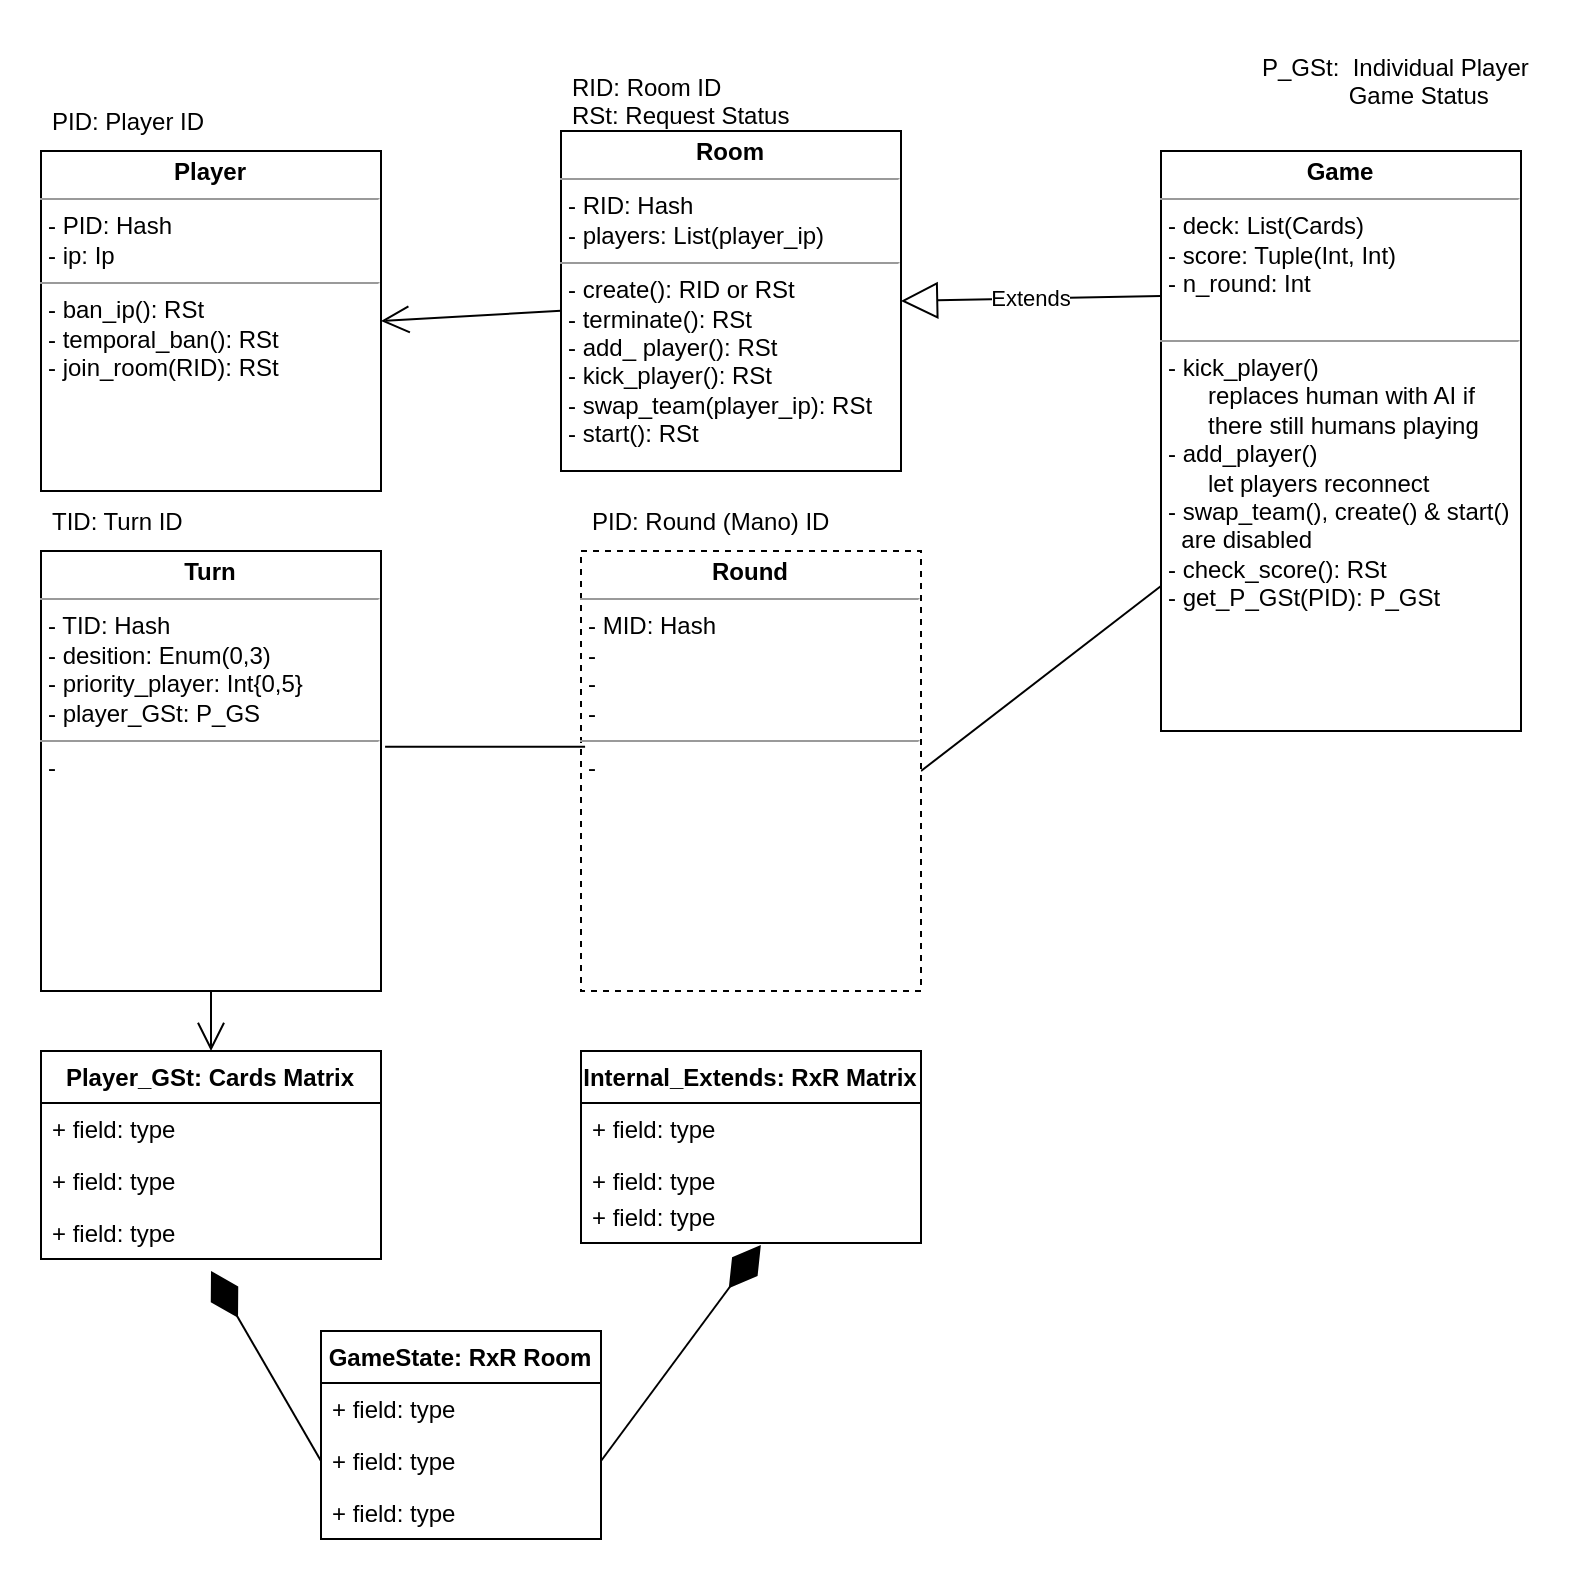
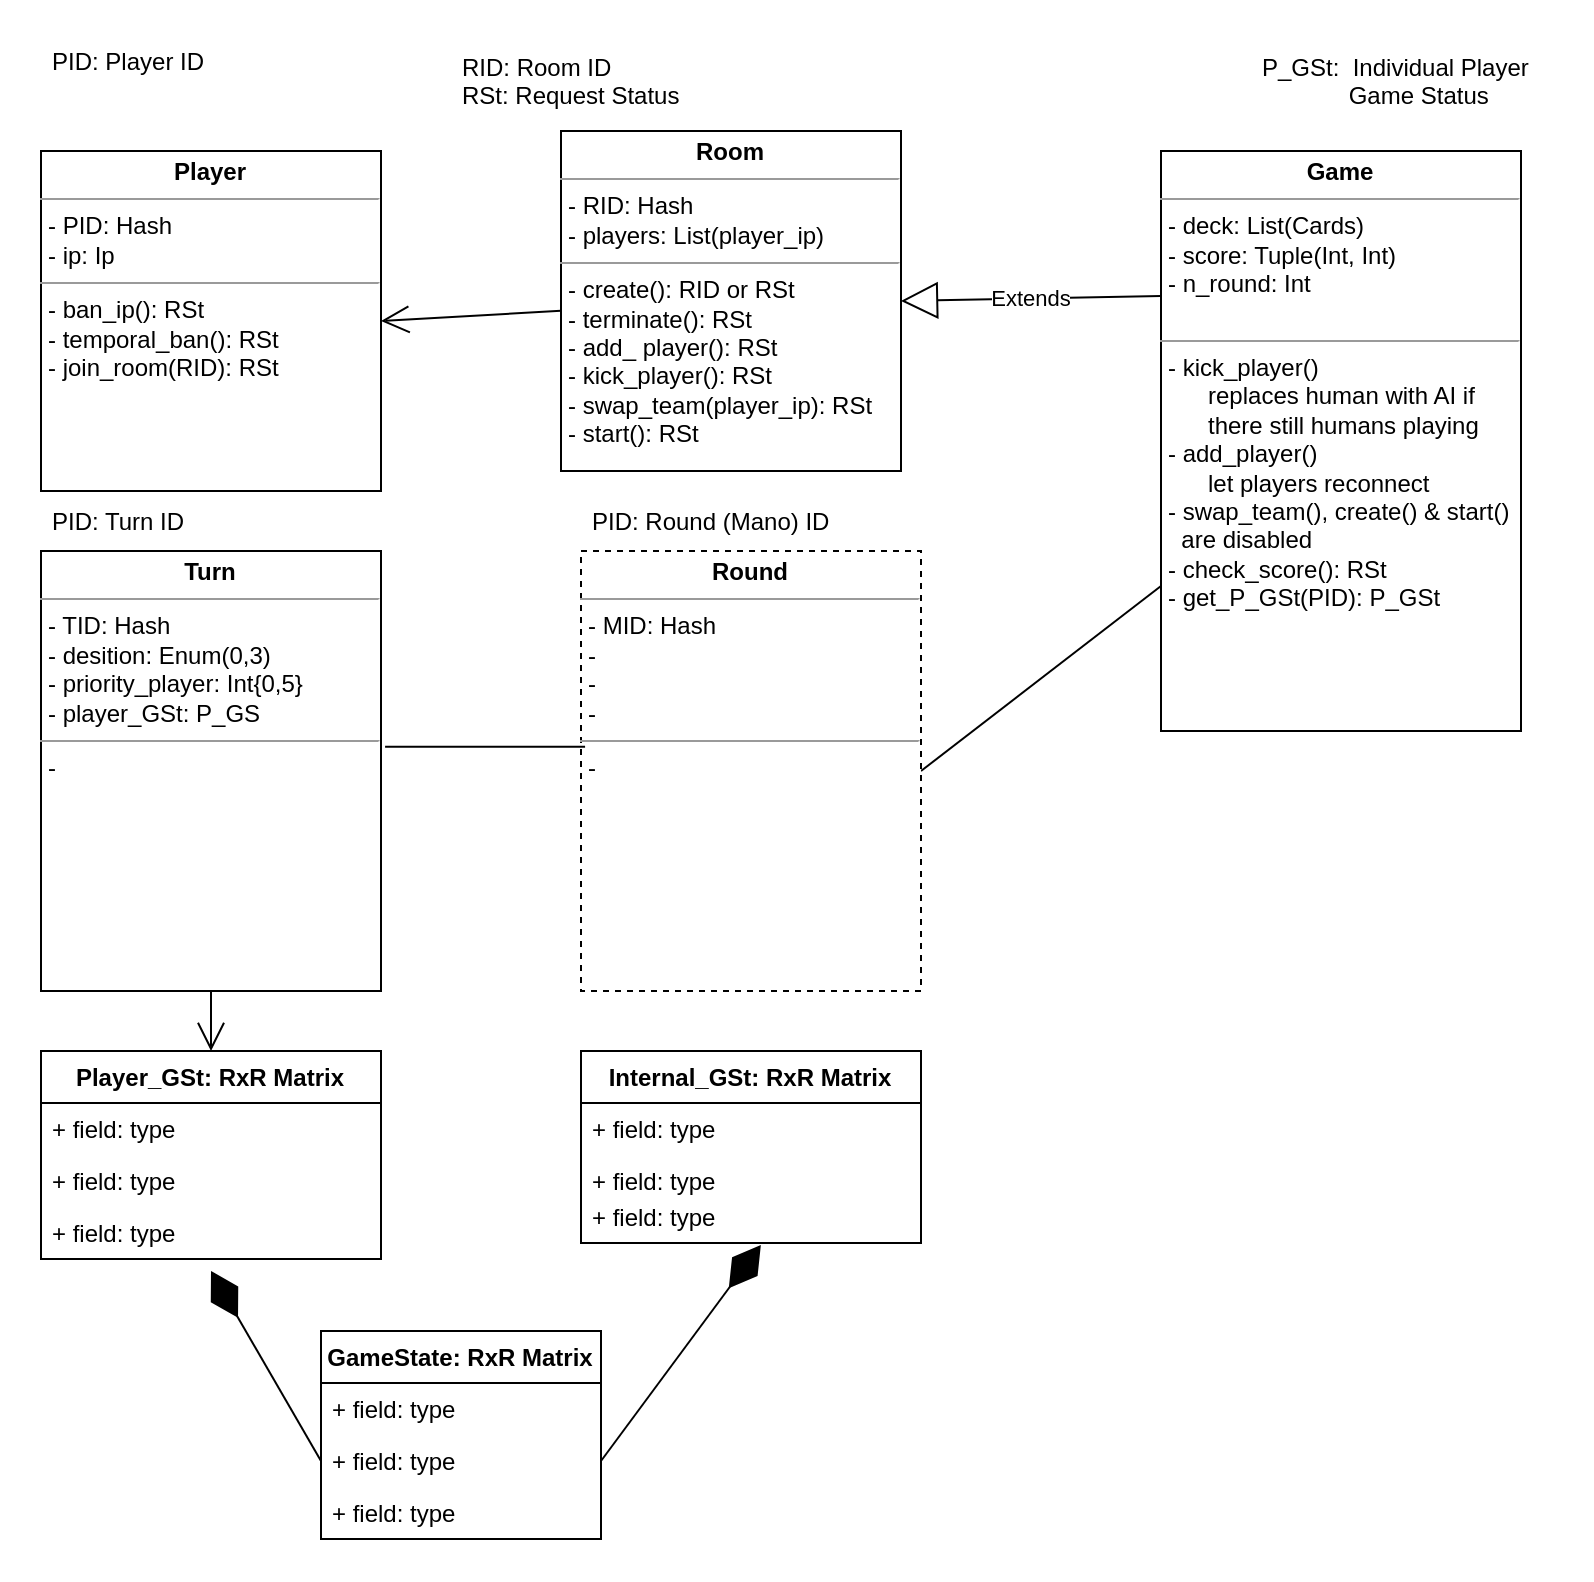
  <mxCell id="0" />
  <mxCell id="1" parent="0" />
  <mxCell id="2" value="&lt;p style=&quot;margin: 0px ; margin-top: 4px ; text-align: center&quot;&gt;&lt;b&gt;Room&lt;/b&gt;&lt;/p&gt;&lt;hr size=&quot;1&quot;&gt;&lt;p style=&quot;margin: 0px ; margin-left: 4px&quot;&gt;- RID: Hash&lt;/p&gt;&lt;p style=&quot;margin: 0px ; margin-left: 4px&quot;&gt;- players: List(player_ip)&lt;/p&gt;&lt;hr size=&quot;1&quot;&gt;&lt;p style=&quot;margin: 0px ; margin-left: 4px&quot;&gt;- create(): RID or RSt&lt;/p&gt;&lt;p style=&quot;margin: 0px ; margin-left: 4px&quot;&gt;- terminate(): RSt&lt;/p&gt;&lt;p style=&quot;margin: 0px ; margin-left: 4px&quot;&gt;- add_ player(): RSt&lt;/p&gt;&lt;p style=&quot;margin: 0px ; margin-left: 4px&quot;&gt;- kick_player(): RSt&lt;/p&gt;&lt;p style=&quot;margin: 0px ; margin-left: 4px&quot;&gt;- swap_team(player_ip): RSt&lt;/p&gt;&lt;p style=&quot;margin: 0px ; margin-left: 4px&quot;&gt;- start(): RSt&lt;/p&gt;" style="verticalAlign=top;align=left;overflow=fill;fontSize=12;fontFamily=Helvetica;html=1;" vertex="1" parent="1"><mxGeometry x="280" y="65" width="170" height="170" as="geometry" /></mxCell>
  <mxCell id="3" value="&lt;p style=&quot;margin: 0px ; margin-top: 4px ; text-align: center&quot;&gt;&lt;b&gt;Game&lt;/b&gt;&lt;/p&gt;&lt;hr size=&quot;1&quot;&gt;&lt;p style=&quot;margin: 0px ; margin-left: 4px&quot;&gt;- deck: List(Cards)&lt;br&gt;&lt;/p&gt;&lt;p style=&quot;margin: 0px ; margin-left: 4px&quot;&gt;- score: Tuple(Int, Int)&lt;/p&gt;&lt;p style=&quot;margin: 0px ; margin-left: 4px&quot;&gt;- n_round: Int&lt;/p&gt;&lt;p style=&quot;margin: 0px ; margin-left: 4px&quot;&gt;&lt;br&gt;&lt;/p&gt;&lt;hr size=&quot;1&quot;&gt;&lt;p style=&quot;margin: 0px ; margin-left: 4px&quot;&gt;- kick_player()&lt;/p&gt;&lt;p style=&quot;margin: 0px ; margin-left: 4px&quot;&gt;&amp;nbsp; &amp;nbsp; &amp;nbsp; replaces human with AI&amp;nbsp;&lt;span&gt;if&amp;nbsp;&amp;nbsp;&lt;/span&gt;&lt;/p&gt;&lt;p style=&quot;margin: 0px ; margin-left: 4px&quot;&gt;&lt;span&gt;&amp;nbsp; &amp;nbsp; &amp;nbsp; there still humans playing&lt;/span&gt;&lt;/p&gt;&lt;p style=&quot;margin: 0px ; margin-left: 4px&quot;&gt;&lt;span&gt;- add_player()&lt;/span&gt;&lt;/p&gt;&lt;p style=&quot;margin: 0px ; margin-left: 4px&quot;&gt;&lt;span&gt;&amp;nbsp; &amp;nbsp; &amp;nbsp; let players reconnect&lt;/span&gt;&lt;/p&gt;&lt;p style=&quot;margin: 0px ; margin-left: 4px&quot;&gt;&lt;span&gt;- swap_team(), create() &amp;amp; start()&lt;/span&gt;&lt;/p&gt;&lt;p style=&quot;margin: 0px ; margin-left: 4px&quot;&gt;&lt;span&gt;&amp;nbsp; are disabled&lt;/span&gt;&lt;/p&gt;&lt;p style=&quot;margin: 0px ; margin-left: 4px&quot;&gt;&lt;span&gt;- check_score(): RSt&lt;/span&gt;&lt;/p&gt;&lt;p style=&quot;margin: 0px ; margin-left: 4px&quot;&gt;&lt;span&gt;- get_P_GSt(PID): P_GSt&lt;/span&gt;&lt;/p&gt;" style="verticalAlign=top;align=left;overflow=fill;fontSize=12;fontFamily=Helvetica;html=1;" vertex="1" parent="1"><mxGeometry x="580" y="75" width="180" height="290" as="geometry" /></mxCell>
  <mxCell id="4" value="Extends" style="endArrow=block;endSize=16;endFill=0;html=1;rounded=0;entryX=1;entryY=0.5;entryDx=0;entryDy=0;exitX=0;exitY=0.25;exitDx=0;exitDy=0;" edge="1" parent="1" source="3" target="2"><mxGeometry width="160" relative="1" as="geometry"><mxPoint x="480" y="55" as="sourcePoint" /><mxPoint x="640" y="55" as="targetPoint" /></mxGeometry></mxCell>
  <mxCell id="5" value="&lt;p style=&quot;margin: 0px ; margin-top: 4px ; text-align: center&quot;&gt;&lt;b&gt;Player&lt;/b&gt;&lt;/p&gt;&lt;hr size=&quot;1&quot;&gt;&lt;p style=&quot;margin: 0px ; margin-left: 4px&quot;&gt;- PID: Hash&lt;/p&gt;&lt;p style=&quot;margin: 0px ; margin-left: 4px&quot;&gt;- ip: Ip&lt;/p&gt;&lt;hr size=&quot;1&quot;&gt;&lt;p style=&quot;margin: 0px ; margin-left: 4px&quot;&gt;&lt;span&gt;- ban_ip(): RSt&lt;/span&gt;&lt;/p&gt;&lt;p style=&quot;margin: 0px ; margin-left: 4px&quot;&gt;&lt;span&gt;- temporal_ban(): RSt&lt;/span&gt;&lt;/p&gt;&lt;p style=&quot;margin: 0px ; margin-left: 4px&quot;&gt;&lt;span&gt;- join_room(RID): RSt&lt;/span&gt;&lt;/p&gt;" style="verticalAlign=top;align=left;overflow=fill;fontSize=12;fontFamily=Helvetica;html=1;" vertex="1" parent="1"><mxGeometry x="20" y="75" width="170" height="170" as="geometry" /></mxCell>
  <mxCell id="6" value="" style="endArrow=open;endFill=1;endSize=12;html=1;rounded=0;entryX=1;entryY=0.5;entryDx=0;entryDy=0;" edge="1" parent="1" source="2" target="5"><mxGeometry width="160" relative="1" as="geometry"><mxPoint x="330" y="425" as="sourcePoint" /><mxPoint x="490" y="425" as="targetPoint" /></mxGeometry></mxCell>
- <mxCell id="7" value="PID: Player ID" style="text;strokeColor=none;fillColor=none;align=left;verticalAlign=middle;spacingLeft=4;spacingRight=4;overflow=hidden;points=[[0,0.5],[1,0.5]];portConstraint=eastwest;rotatable=0;" vertex="1" parent="1"><mxGeometry x="20" y="45" width="150" height="30" as="geometry" /></mxCell>
- <mxCell id="8" value="RID: Room ID&#10;RSt: Request Status " style="text;strokeColor=none;fillColor=none;align=left;verticalAlign=middle;spacingLeft=4;spacingRight=4;overflow=hidden;points=[[0,0.5],[1,0.5]];portConstraint=eastwest;rotatable=0;" vertex="1" parent="1"><mxGeometry x="280" y="35" width="150" height="30" as="geometry" /></mxCell>
+ <mxCell id="7" value="PID: Player ID" style="text;strokeColor=none;fillColor=none;align=left;verticalAlign=middle;spacingLeft=4;spacingRight=4;overflow=hidden;points=[[0,0.5],[1,0.5]];portConstraint=eastwest;rotatable=0;" vertex="1" parent="1"><mxGeometry x="20" y="15" width="150" height="30" as="geometry" /></mxCell>
+ <mxCell id="8" value="RID: Room ID&#10;RSt: Request Status " style="text;strokeColor=none;fillColor=none;align=left;verticalAlign=middle;spacingLeft=4;spacingRight=4;overflow=hidden;points=[[0,0.5],[1,0.5]];portConstraint=eastwest;rotatable=0;" vertex="1" parent="1"><mxGeometry x="225" y="25" width="150" height="30" as="geometry" /></mxCell>
  <mxCell id="9" value="P_GSt:  Individual Player&#10;             Game Status" style="text;strokeColor=none;fillColor=none;align=left;verticalAlign=middle;spacingLeft=4;spacingRight=4;overflow=hidden;points=[[0,0.5],[1,0.5]];portConstraint=eastwest;rotatable=0;" vertex="1" parent="1"><mxGeometry x="625" y="20" width="150" height="40" as="geometry" /></mxCell>
  <mxCell id="10" value="&lt;p style=&quot;margin: 0px ; margin-top: 4px ; text-align: center&quot;&gt;&lt;b&gt;Turn&lt;/b&gt;&lt;/p&gt;&lt;hr size=&quot;1&quot;&gt;&lt;p style=&quot;margin: 0px ; margin-left: 4px&quot;&gt;- TID: Hash&lt;/p&gt;&lt;p style=&quot;margin: 0px ; margin-left: 4px&quot;&gt;- desition: Enum(0,3)&lt;/p&gt;&lt;p style=&quot;margin: 0px ; margin-left: 4px&quot;&gt;- priority_player: Int{0,5}&lt;/p&gt;&lt;p style=&quot;margin: 0px ; margin-left: 4px&quot;&gt;- player_GSt: P_GS&lt;/p&gt;&lt;hr size=&quot;1&quot;&gt;&lt;p style=&quot;margin: 0px ; margin-left: 4px&quot;&gt;-&amp;nbsp;&lt;/p&gt;" style="verticalAlign=top;align=left;overflow=fill;fontSize=12;fontFamily=Helvetica;html=1;" vertex="1" parent="1"><mxGeometry x="20" y="275" width="170" height="220" as="geometry" /></mxCell>
- <mxCell id="11" value="TID: Turn ID" style="text;strokeColor=none;fillColor=none;align=left;verticalAlign=middle;spacingLeft=4;spacingRight=4;overflow=hidden;points=[[0,0.5],[1,0.5]];portConstraint=eastwest;rotatable=0;" vertex="1" parent="1"><mxGeometry x="20" y="245" width="150" height="30" as="geometry" /></mxCell>
+ <mxCell id="11" value="PID: Turn ID" style="text;strokeColor=none;fillColor=none;align=left;verticalAlign=middle;spacingLeft=4;spacingRight=4;overflow=hidden;points=[[0,0.5],[1,0.5]];portConstraint=eastwest;rotatable=0;" vertex="1" parent="1"><mxGeometry x="20" y="245" width="150" height="30" as="geometry" /></mxCell>
  <mxCell id="12" value="" style="endArrow=none;html=1;rounded=0;entryX=0;entryY=0.75;entryDx=0;entryDy=0;exitX=1;exitY=0.5;exitDx=0;exitDy=0;" edge="1" parent="1" source="13" target="3"><mxGeometry width="50" height="50" relative="1" as="geometry"><mxPoint x="460" y="425" as="sourcePoint" /><mxPoint x="370" y="405" as="targetPoint" /></mxGeometry></mxCell>
  <mxCell id="13" value="&lt;p style=&quot;margin: 0px ; margin-top: 4px ; text-align: center&quot;&gt;&lt;b&gt;Round&lt;/b&gt;&lt;/p&gt;&lt;hr size=&quot;1&quot;&gt;&lt;p style=&quot;margin: 0px ; margin-left: 4px&quot;&gt;- MID: Hash&lt;/p&gt;&lt;p style=&quot;margin: 0px ; margin-left: 4px&quot;&gt;-&amp;nbsp;&lt;/p&gt;&lt;p style=&quot;margin: 0px ; margin-left: 4px&quot;&gt;-&amp;nbsp;&lt;/p&gt;&lt;p style=&quot;margin: 0px ; margin-left: 4px&quot;&gt;-&amp;nbsp;&lt;/p&gt;&lt;hr size=&quot;1&quot;&gt;&lt;p style=&quot;margin: 0px ; margin-left: 4px&quot;&gt;-&amp;nbsp;&lt;/p&gt;" style="verticalAlign=top;align=left;overflow=fill;fontSize=12;fontFamily=Helvetica;html=1;dashed=1;" vertex="1" parent="1"><mxGeometry x="290" y="275" width="170" height="220" as="geometry" /></mxCell>
  <mxCell id="14" value="PID: Round (Mano) ID" style="text;strokeColor=none;fillColor=none;align=left;verticalAlign=middle;spacingLeft=4;spacingRight=4;overflow=hidden;points=[[0,0.5],[1,0.5]];portConstraint=eastwest;rotatable=0;" vertex="1" parent="1"><mxGeometry x="290" y="245" width="150" height="30" as="geometry" /></mxCell>
- <mxCell id="15" value="Internal_Extends: RxR Matrix" style="swimlane;fontStyle=1;childLayout=stackLayout;horizontal=1;startSize=26;fillColor=none;horizontalStack=0;resizeParent=1;resizeParentMax=0;resizeLast=0;collapsible=1;marginBottom=0;" vertex="1" parent="1"><mxGeometry x="290" y="525" width="170" height="96" as="geometry" /></mxCell>
+ <mxCell id="15" value="Internal_GSt: RxR Matrix" style="swimlane;fontStyle=1;childLayout=stackLayout;horizontal=1;startSize=26;fillColor=none;horizontalStack=0;resizeParent=1;resizeParentMax=0;resizeLast=0;collapsible=1;marginBottom=0;" vertex="1" parent="1"><mxGeometry x="290" y="525" width="170" height="96" as="geometry" /></mxCell>
  <mxCell id="16" value="+ field: type" style="text;strokeColor=none;fillColor=none;align=left;verticalAlign=top;spacingLeft=4;spacingRight=4;overflow=hidden;rotatable=0;points=[[0,0.5],[1,0.5]];portConstraint=eastwest;" vertex="1" parent="15"><mxGeometry y="26" width="170" height="26" as="geometry" /></mxCell>
  <mxCell id="17" value="+ field: type" style="text;strokeColor=none;fillColor=none;align=left;verticalAlign=top;spacingLeft=4;spacingRight=4;overflow=hidden;rotatable=0;points=[[0,0.5],[1,0.5]];portConstraint=eastwest;" vertex="1" parent="15"><mxGeometry y="52" width="170" height="18" as="geometry" /></mxCell>
  <mxCell id="18" value="+ field: type" style="text;strokeColor=none;fillColor=none;align=left;verticalAlign=top;spacingLeft=4;spacingRight=4;overflow=hidden;rotatable=0;points=[[0,0.5],[1,0.5]];portConstraint=eastwest;" vertex="1" parent="15"><mxGeometry y="70" width="170" height="26" as="geometry" /></mxCell>
- <mxCell id="19" value="Player_GSt: Cards Matrix" style="swimlane;fontStyle=1;childLayout=stackLayout;horizontal=1;startSize=26;fillColor=none;horizontalStack=0;resizeParent=1;resizeParentMax=0;resizeLast=0;collapsible=1;marginBottom=0;" vertex="1" parent="1"><mxGeometry x="20" y="525" width="170" height="104" as="geometry" /></mxCell>
+ <mxCell id="19" value="Player_GSt: RxR Matrix" style="swimlane;fontStyle=1;childLayout=stackLayout;horizontal=1;startSize=26;fillColor=none;horizontalStack=0;resizeParent=1;resizeParentMax=0;resizeLast=0;collapsible=1;marginBottom=0;" vertex="1" parent="1"><mxGeometry x="20" y="525" width="170" height="104" as="geometry" /></mxCell>
  <mxCell id="20" value="+ field: type" style="text;strokeColor=none;fillColor=none;align=left;verticalAlign=top;spacingLeft=4;spacingRight=4;overflow=hidden;rotatable=0;points=[[0,0.5],[1,0.5]];portConstraint=eastwest;" vertex="1" parent="19"><mxGeometry y="26" width="170" height="26" as="geometry" /></mxCell>
  <mxCell id="21" value="+ field: type" style="text;strokeColor=none;fillColor=none;align=left;verticalAlign=top;spacingLeft=4;spacingRight=4;overflow=hidden;rotatable=0;points=[[0,0.5],[1,0.5]];portConstraint=eastwest;" vertex="1" parent="19"><mxGeometry y="52" width="170" height="26" as="geometry" /></mxCell>
  <mxCell id="22" value="+ field: type" style="text;strokeColor=none;fillColor=none;align=left;verticalAlign=top;spacingLeft=4;spacingRight=4;overflow=hidden;rotatable=0;points=[[0,0.5],[1,0.5]];portConstraint=eastwest;" vertex="1" parent="19"><mxGeometry y="78" width="170" height="26" as="geometry" /></mxCell>
  <mxCell id="23" value="" style="endArrow=open;endFill=1;endSize=12;html=1;rounded=0;entryX=0.5;entryY=0;entryDx=0;entryDy=0;exitX=0.5;exitY=1;exitDx=0;exitDy=0;" edge="1" parent="1" target="19" source="10"><mxGeometry width="160" relative="1" as="geometry"><mxPoint x="-310" y="385" as="sourcePoint" /><mxPoint x="25" y="310" as="targetPoint" /></mxGeometry></mxCell>
- <mxCell id="24" value="GameState: RxR Room" style="swimlane;fontStyle=1;childLayout=stackLayout;horizontal=1;startSize=26;fillColor=none;horizontalStack=0;resizeParent=1;resizeParentMax=0;resizeLast=0;collapsible=1;marginBottom=0;" vertex="1" parent="1"><mxGeometry x="160" y="665" width="140" height="104" as="geometry" /></mxCell>
+ <mxCell id="24" value="GameState: RxR Matrix" style="swimlane;fontStyle=1;childLayout=stackLayout;horizontal=1;startSize=26;fillColor=none;horizontalStack=0;resizeParent=1;resizeParentMax=0;resizeLast=0;collapsible=1;marginBottom=0;" vertex="1" parent="1"><mxGeometry x="160" y="665" width="140" height="104" as="geometry" /></mxCell>
  <mxCell id="25" value="+ field: type" style="text;strokeColor=none;fillColor=none;align=left;verticalAlign=top;spacingLeft=4;spacingRight=4;overflow=hidden;rotatable=0;points=[[0,0.5],[1,0.5]];portConstraint=eastwest;" vertex="1" parent="24"><mxGeometry y="26" width="140" height="26" as="geometry" /></mxCell>
  <mxCell id="26" value="+ field: type" style="text;strokeColor=none;fillColor=none;align=left;verticalAlign=top;spacingLeft=4;spacingRight=4;overflow=hidden;rotatable=0;points=[[0,0.5],[1,0.5]];portConstraint=eastwest;" vertex="1" parent="24"><mxGeometry y="52" width="140" height="26" as="geometry" /></mxCell>
  <mxCell id="27" value="+ field: type" style="text;strokeColor=none;fillColor=none;align=left;verticalAlign=top;spacingLeft=4;spacingRight=4;overflow=hidden;rotatable=0;points=[[0,0.5],[1,0.5]];portConstraint=eastwest;" vertex="1" parent="24"><mxGeometry y="78" width="140" height="26" as="geometry" /></mxCell>
  <mxCell id="28" value="" style="endArrow=none;html=1;rounded=0;exitX=1.012;exitY=0.445;exitDx=0;exitDy=0;exitPerimeter=0;entryX=0.012;entryY=0.445;entryDx=0;entryDy=0;entryPerimeter=0;" edge="1" parent="1" source="10" target="13"><mxGeometry width="50" height="50" relative="1" as="geometry"><mxPoint x="440" y="535" as="sourcePoint" /><mxPoint x="490" y="485" as="targetPoint" /></mxGeometry></mxCell>
  <mxCell id="29" value="" style="endArrow=diamondThin;endFill=1;endSize=24;html=1;rounded=0;exitX=1;exitY=0.5;exitDx=0;exitDy=0;entryX=0.529;entryY=1.038;entryDx=0;entryDy=0;entryPerimeter=0;" edge="1" parent="1" source="26" target="18"><mxGeometry width="160" relative="1" as="geometry"><mxPoint x="300" y="615" as="sourcePoint" /><mxPoint x="180" y="855" as="targetPoint" /></mxGeometry></mxCell>
  <mxCell id="30" value="" style="endArrow=diamondThin;endFill=1;endSize=24;html=1;rounded=0;exitX=0;exitY=0.5;exitDx=0;exitDy=0;" edge="1" parent="1" source="26"><mxGeometry width="160" relative="1" as="geometry"><mxPoint x="300" y="615" as="sourcePoint" /><mxPoint x="105" y="635" as="targetPoint" /></mxGeometry></mxCell>
